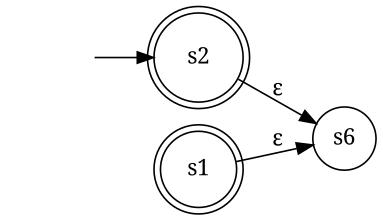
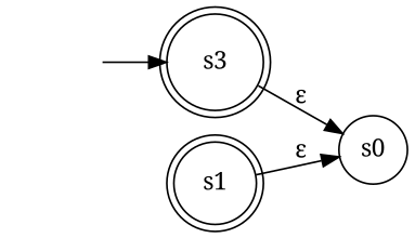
  digraph {
    fontname="Noto Serif"
    rankdir=LR
    node [fontname="Noto Serif" shape=doublecircle]
    edge [fontname="Noto Serif"]
    "" [shape=none]
-   s2
-   s0 [shape=circle label=s6]
+   s2 [label=s3]
+   s0 [shape=circle]
    s1
    "" -> s2
    s2 -> s0 [label="ɛ"]
    s1 -> s0 [label="ɛ"]
  }
